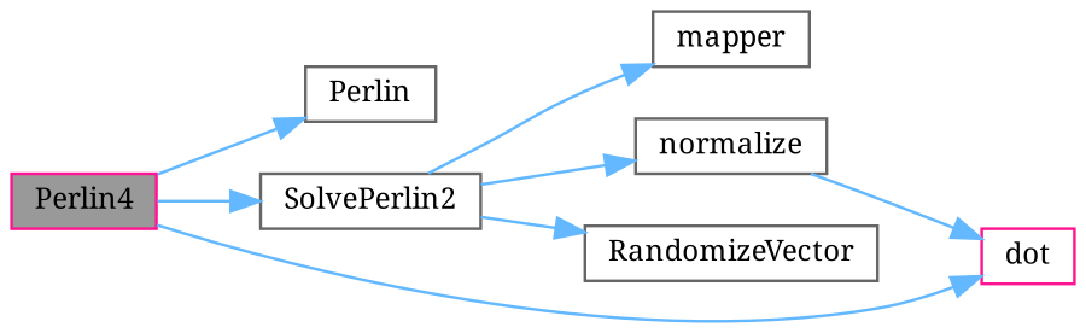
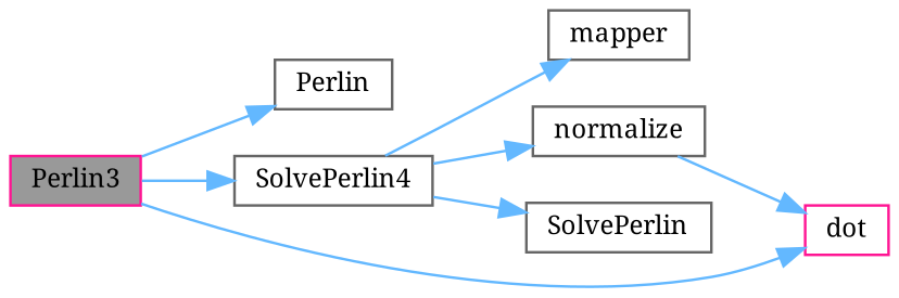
  digraph {
    fontname="Noto Serif"
    rankdir=LR
    node [color=gray40 fillcolor=white fontname="Noto Serif" fontsize=10 shape=box style=filled]
    edge [color=steelblue1 fontname="Noto Serif" fontsize=10 labelfontname=Helvetica labelfontsize=10 style=solid]
-   n1 [color=deeppink fillcolor=grey60 fontcolor=black height=0.2 label=Perlin4 width=0.4]
+   n1 [color=deeppink fillcolor=grey60 fontcolor=black height=0.2 label=Perlin3 width=0.4]
    n2 [height=0.2 label=Perlin width=0.4]
-   n3 [height=0.2 label=SolvePerlin2 width=0.4]
+   n3 [height=0.2 label=SolvePerlin4 width=0.4]
    n4 [color=deeppink height=0.2 label=dot width=0.4]
    n5 [height=0.2 label=mapper width=0.4]
    n6 [height=0.2 label=normalize width=0.4]
-   n7 [height=0.2 label=RandomizeVector width=0.4]
+   n7 [height=0.2 label=SolvePerlin width=0.4]
    n1 -> n2
    n1 -> n3
    n1 -> n4
    n3 -> n5
    n3 -> n6
    n3 -> n7
    n6 -> n4
  }
